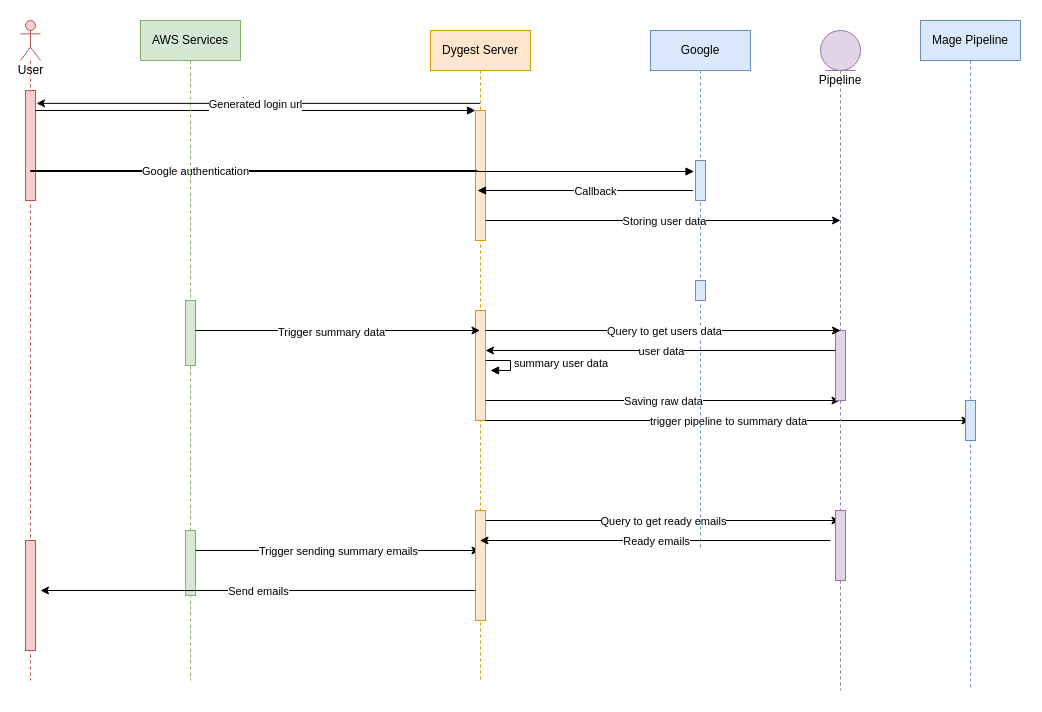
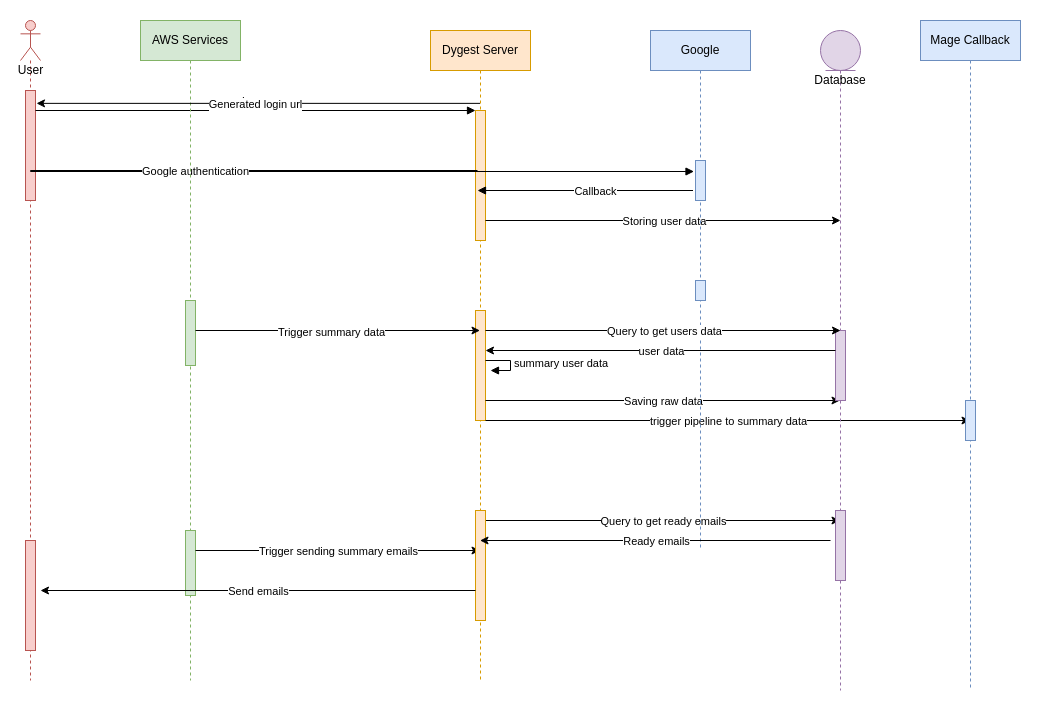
  <mxCell id="0" />
  <mxCell id="1" parent="0" />
  <mxCell id="2" value="User" style="shape=umlLifeline;participant=umlActor;perimeter=lifelinePerimeter;html=1;container=1;collapsible=0;recursiveResize=0;verticalAlign=top;spacingTop=36;outlineConnect=0;size=40;fillColor=#f8cecc;strokeColor=#b85450;" vertex="1" parent="1"><mxGeometry x="20" y="20" width="20" height="660" as="geometry" /></mxCell>
  <mxCell id="3" value="" style="html=1;points=[];perimeter=orthogonalPerimeter;fillColor=#f8cecc;strokeColor=#b85450;" vertex="1" parent="2"><mxGeometry x="5" y="70" width="10" height="110" as="geometry" /></mxCell>
  <mxCell id="4" value="Dygest Server" style="shape=umlLifeline;perimeter=lifelinePerimeter;whiteSpace=wrap;html=1;container=1;collapsible=0;recursiveResize=0;outlineConnect=0;fillColor=#ffe6cc;strokeColor=#d79b00;" vertex="1" parent="1"><mxGeometry x="430" y="30" width="100" height="650" as="geometry" /></mxCell>
  <mxCell id="5" value="" style="html=1;points=[];perimeter=orthogonalPerimeter;fillColor=#ffe6cc;strokeColor=#d79b00;" vertex="1" parent="4"><mxGeometry x="45" y="80" width="10" height="130" as="geometry" /></mxCell>
  <mxCell id="6" value="" style="html=1;points=[];perimeter=orthogonalPerimeter;fillColor=#ffe6cc;strokeColor=#d79b00;" vertex="1" parent="4"><mxGeometry x="45" y="280" width="10" height="110" as="geometry" /></mxCell>
  <mxCell id="7" value="" style="endArrow=classic;html=1;rounded=0;" edge="1" parent="4"><mxGeometry relative="1" as="geometry"><mxPoint x="55" y="190" as="sourcePoint" /><mxPoint x="410" y="190" as="targetPoint" /></mxGeometry></mxCell>
  <mxCell id="8" value="Storing user data" style="edgeLabel;resizable=0;html=1;;align=center;verticalAlign=middle;" connectable="0" vertex="1" parent="7"><mxGeometry relative="1" as="geometry" /></mxCell>
  <mxCell id="9" value="Google authentication" style="edgeStyle=orthogonalEdgeStyle;html=1;align=left;spacingLeft=2;endArrow=block;rounded=0;exitX=0.3;exitY=-0.025;exitDx=0;exitDy=0;exitPerimeter=0;" edge="1" parent="4"><mxGeometry relative="1" as="geometry"><mxPoint x="47" y="140" as="sourcePoint" /><Array as="points"><mxPoint x="-400" y="140" /><mxPoint x="-400" y="141" /></Array><mxPoint x="263.5" y="141" as="targetPoint" /></mxGeometry></mxCell>
  <mxCell id="10" value="" style="html=1;verticalAlign=bottom;endArrow=block;rounded=0;" edge="1" parent="4"><mxGeometry relative="1" as="geometry"><mxPoint x="262.5" y="160" as="sourcePoint" /><mxPoint x="47" y="160" as="targetPoint" /></mxGeometry></mxCell>
  <mxCell id="11" value="Callback" style="edgeLabel;html=1;align=center;verticalAlign=middle;resizable=0;points=[];" vertex="1" connectable="0" parent="10"><mxGeometry x="-0.09" relative="1" as="geometry"><mxPoint as="offset" /></mxGeometry></mxCell>
  <mxCell id="12" value="summary user data" style="edgeStyle=orthogonalEdgeStyle;html=1;align=left;spacingLeft=2;endArrow=block;rounded=0;entryX=1;entryY=0;" edge="1" parent="4"><mxGeometry relative="1" as="geometry"><mxPoint x="55" y="330" as="sourcePoint" /><Array as="points"><mxPoint x="80" y="330" /><mxPoint x="80" y="340" /></Array><mxPoint x="60" y="340" as="targetPoint" /></mxGeometry></mxCell>
  <mxCell id="13" value="" style="endArrow=classic;html=1;rounded=0;" edge="1" parent="4" target="23"><mxGeometry relative="1" as="geometry"><mxPoint x="55" y="370" as="sourcePoint" /><mxPoint x="155" y="370" as="targetPoint" /></mxGeometry></mxCell>
  <mxCell id="14" value="Saving raw data" style="edgeLabel;resizable=0;html=1;;align=center;verticalAlign=middle;" connectable="0" vertex="1" parent="13"><mxGeometry relative="1" as="geometry" /></mxCell>
  <mxCell id="15" value="" style="endArrow=classic;html=1;rounded=0;" edge="1" parent="4" target="36"><mxGeometry relative="1" as="geometry"><mxPoint x="55" y="390" as="sourcePoint" /><mxPoint x="155" y="390" as="targetPoint" /></mxGeometry></mxCell>
  <mxCell id="16" value="trigger pipeline to summary data" style="edgeLabel;resizable=0;html=1;;align=center;verticalAlign=middle;" connectable="0" vertex="1" parent="15"><mxGeometry relative="1" as="geometry" /></mxCell>
  <mxCell id="17" value="" style="endArrow=classic;html=1;rounded=0;" edge="1" parent="4" target="23"><mxGeometry relative="1" as="geometry"><mxPoint x="55" y="490" as="sourcePoint" /><mxPoint x="155" y="490" as="targetPoint" /></mxGeometry></mxCell>
  <mxCell id="18" value="Query to get ready emails" style="edgeLabel;resizable=0;html=1;;align=center;verticalAlign=middle;" connectable="0" vertex="1" parent="17"><mxGeometry relative="1" as="geometry" /></mxCell>
  <mxCell id="19" value="Login" style="html=1;verticalAlign=bottom;endArrow=block;entryX=0;entryY=0;rounded=0;" edge="1" parent="1" source="3" target="5"><mxGeometry relative="1" as="geometry"><mxPoint x="405" y="110" as="sourcePoint" /></mxGeometry></mxCell>
  <mxCell id="20" value="Google" style="shape=umlLifeline;perimeter=lifelinePerimeter;whiteSpace=wrap;html=1;container=1;collapsible=0;recursiveResize=0;outlineConnect=0;fillColor=#dae8fc;strokeColor=#6c8ebf;" vertex="1" parent="1"><mxGeometry x="650" y="30" width="100" height="520" as="geometry" /></mxCell>
  <mxCell id="21" value="" style="html=1;points=[];perimeter=orthogonalPerimeter;fillColor=#dae8fc;strokeColor=#6c8ebf;" vertex="1" parent="20"><mxGeometry x="45" y="250" width="10" height="20" as="geometry" /></mxCell>
  <mxCell id="22" value="" style="html=1;points=[];perimeter=orthogonalPerimeter;fillColor=#dae8fc;strokeColor=#6c8ebf;" vertex="1" parent="20"><mxGeometry x="45" y="130" width="10" height="40" as="geometry" /></mxCell>
- <mxCell id="23" value="Pipeline" style="shape=umlLifeline;participant=umlEntity;perimeter=lifelinePerimeter;whiteSpace=wrap;html=1;container=1;collapsible=0;recursiveResize=0;verticalAlign=top;spacingTop=36;outlineConnect=0;fillColor=#e1d5e7;strokeColor=#9673a6;" vertex="1" parent="1"><mxGeometry x="820" y="30" width="40" height="660" as="geometry" /></mxCell>
+ <mxCell id="23" value="Database" style="shape=umlLifeline;participant=umlEntity;perimeter=lifelinePerimeter;whiteSpace=wrap;html=1;container=1;collapsible=0;recursiveResize=0;verticalAlign=top;spacingTop=36;outlineConnect=0;fillColor=#e1d5e7;strokeColor=#9673a6;" vertex="1" parent="1"><mxGeometry x="820" y="30" width="40" height="660" as="geometry" /></mxCell>
  <mxCell id="24" value="" style="html=1;points=[];perimeter=orthogonalPerimeter;fillColor=#e1d5e7;strokeColor=#9673a6;" vertex="1" parent="23"><mxGeometry x="15" y="300" width="10" height="70" as="geometry" /></mxCell>
  <mxCell id="25" value="" style="html=1;points=[];perimeter=orthogonalPerimeter;fillColor=#e1d5e7;strokeColor=#9673a6;" vertex="1" parent="23"><mxGeometry x="15" y="480" width="10" height="70" as="geometry" /></mxCell>
  <mxCell id="26" value="AWS Services" style="shape=umlLifeline;perimeter=lifelinePerimeter;whiteSpace=wrap;html=1;container=1;collapsible=0;recursiveResize=0;outlineConnect=0;fillColor=#d5e8d4;strokeColor=#82b366;" vertex="1" parent="1"><mxGeometry x="140" y="20" width="100" height="660" as="geometry" /></mxCell>
  <mxCell id="27" value="" style="html=1;points=[];perimeter=orthogonalPerimeter;fillColor=#d5e8d4;strokeColor=#82b366;" vertex="1" parent="26"><mxGeometry x="45" y="280" width="10" height="65" as="geometry" /></mxCell>
  <mxCell id="28" value="" style="endArrow=classic;html=1;rounded=0;" edge="1" parent="26" target="4"><mxGeometry relative="1" as="geometry"><mxPoint x="55" y="310" as="sourcePoint" /><mxPoint x="155" y="310" as="targetPoint" /></mxGeometry></mxCell>
  <mxCell id="29" value="Trigger summary data" style="edgeLabel;html=1;align=center;verticalAlign=middle;resizable=0;points=[];" vertex="1" connectable="0" parent="28"><mxGeometry x="-0.051" y="-1" relative="1" as="geometry"><mxPoint as="offset" /></mxGeometry></mxCell>
  <mxCell id="30" value="" style="html=1;points=[];perimeter=orthogonalPerimeter;fillColor=#d5e8d4;strokeColor=#82b366;" vertex="1" parent="26"><mxGeometry x="45" y="510" width="10" height="65" as="geometry" /></mxCell>
  <mxCell id="31" value="" style="endArrow=classic;html=1;rounded=0;" edge="1" parent="26" target="4"><mxGeometry relative="1" as="geometry"><mxPoint x="55" y="530" as="sourcePoint" /><mxPoint x="155" y="530" as="targetPoint" /></mxGeometry></mxCell>
  <mxCell id="32" value="Trigger sending summary emails" style="edgeLabel;resizable=0;html=1;;align=center;verticalAlign=middle;" connectable="0" vertex="1" parent="31"><mxGeometry relative="1" as="geometry" /></mxCell>
  <mxCell id="33" value="" style="endArrow=classic;html=1;rounded=0;entryX=1.1;entryY=0.117;entryDx=0;entryDy=0;entryPerimeter=0;" edge="1" parent="1" source="4" target="3"><mxGeometry relative="1" as="geometry"><mxPoint x="400" y="140" as="sourcePoint" /><mxPoint x="300" y="140" as="targetPoint" /></mxGeometry></mxCell>
  <mxCell id="34" value="Label" style="edgeLabel;resizable=0;html=1;;align=center;verticalAlign=middle;" connectable="0" vertex="1" parent="33"><mxGeometry relative="1" as="geometry" /></mxCell>
  <mxCell id="35" value="Generated login url" style="edgeLabel;html=1;align=center;verticalAlign=middle;resizable=0;points=[];" vertex="1" connectable="0" parent="33"><mxGeometry x="0.019" y="1" relative="1" as="geometry"><mxPoint x="1" as="offset" /></mxGeometry></mxCell>
- <mxCell id="36" value="Mage Pipeline" style="shape=umlLifeline;perimeter=lifelinePerimeter;whiteSpace=wrap;html=1;container=1;collapsible=0;recursiveResize=0;outlineConnect=0;fillColor=#dae8fc;strokeColor=#6c8ebf;" vertex="1" parent="1"><mxGeometry x="920" y="20" width="100" height="670" as="geometry" /></mxCell>
+ <mxCell id="36" value="Mage Callback" style="shape=umlLifeline;perimeter=lifelinePerimeter;whiteSpace=wrap;html=1;container=1;collapsible=0;recursiveResize=0;outlineConnect=0;fillColor=#dae8fc;strokeColor=#6c8ebf;" vertex="1" parent="1"><mxGeometry x="920" y="20" width="100" height="670" as="geometry" /></mxCell>
  <mxCell id="37" value="" style="html=1;points=[];perimeter=orthogonalPerimeter;fillColor=#dae8fc;strokeColor=#6c8ebf;" vertex="1" parent="36"><mxGeometry x="45" y="380" width="10" height="40" as="geometry" /></mxCell>
  <mxCell id="38" value="" style="html=1;points=[];perimeter=orthogonalPerimeter;fillColor=#ffe6cc;strokeColor=#d79b00;" vertex="1" parent="1"><mxGeometry x="475" y="510" width="10" height="110" as="geometry" /></mxCell>
  <mxCell id="39" value="" style="endArrow=classic;html=1;rounded=0;" edge="1" parent="1"><mxGeometry relative="1" as="geometry"><mxPoint x="475" y="590" as="sourcePoint" /><mxPoint x="40" y="590" as="targetPoint" /></mxGeometry></mxCell>
  <mxCell id="40" value="Send emails" style="edgeLabel;resizable=0;html=1;;align=center;verticalAlign=middle;" connectable="0" vertex="1" parent="39"><mxGeometry relative="1" as="geometry" /></mxCell>
  <mxCell id="41" value="" style="html=1;points=[];perimeter=orthogonalPerimeter;fillColor=#f8cecc;strokeColor=#b85450;" vertex="1" parent="1"><mxGeometry x="25" y="540" width="10" height="110" as="geometry" /></mxCell>
  <mxCell id="42" value="" style="endArrow=classic;html=1;rounded=0;" edge="1" parent="1" target="4"><mxGeometry relative="1" as="geometry"><mxPoint x="830" y="540" as="sourcePoint" /><mxPoint x="730" y="540" as="targetPoint" /></mxGeometry></mxCell>
  <mxCell id="43" value="Ready emails" style="edgeLabel;resizable=0;html=1;;align=center;verticalAlign=middle;" connectable="0" vertex="1" parent="42"><mxGeometry relative="1" as="geometry" /></mxCell>
  <mxCell id="44" value="" style="endArrow=classic;html=1;rounded=0;" edge="1" parent="1"><mxGeometry relative="1" as="geometry"><mxPoint x="485" y="330" as="sourcePoint" /><mxPoint x="840" y="330" as="targetPoint" /></mxGeometry></mxCell>
  <mxCell id="45" value="Query to get users data" style="edgeLabel;resizable=0;html=1;;align=center;verticalAlign=middle;" connectable="0" vertex="1" parent="44"><mxGeometry relative="1" as="geometry" /></mxCell>
  <mxCell id="46" value="" style="endArrow=classic;html=1;rounded=0;" edge="1" parent="1"><mxGeometry relative="1" as="geometry"><mxPoint x="835" y="350" as="sourcePoint" /><mxPoint x="485" y="350" as="targetPoint" /></mxGeometry></mxCell>
  <mxCell id="47" value="user data" style="edgeLabel;resizable=0;html=1;;align=center;verticalAlign=middle;" connectable="0" vertex="1" parent="46"><mxGeometry relative="1" as="geometry" /></mxCell>
